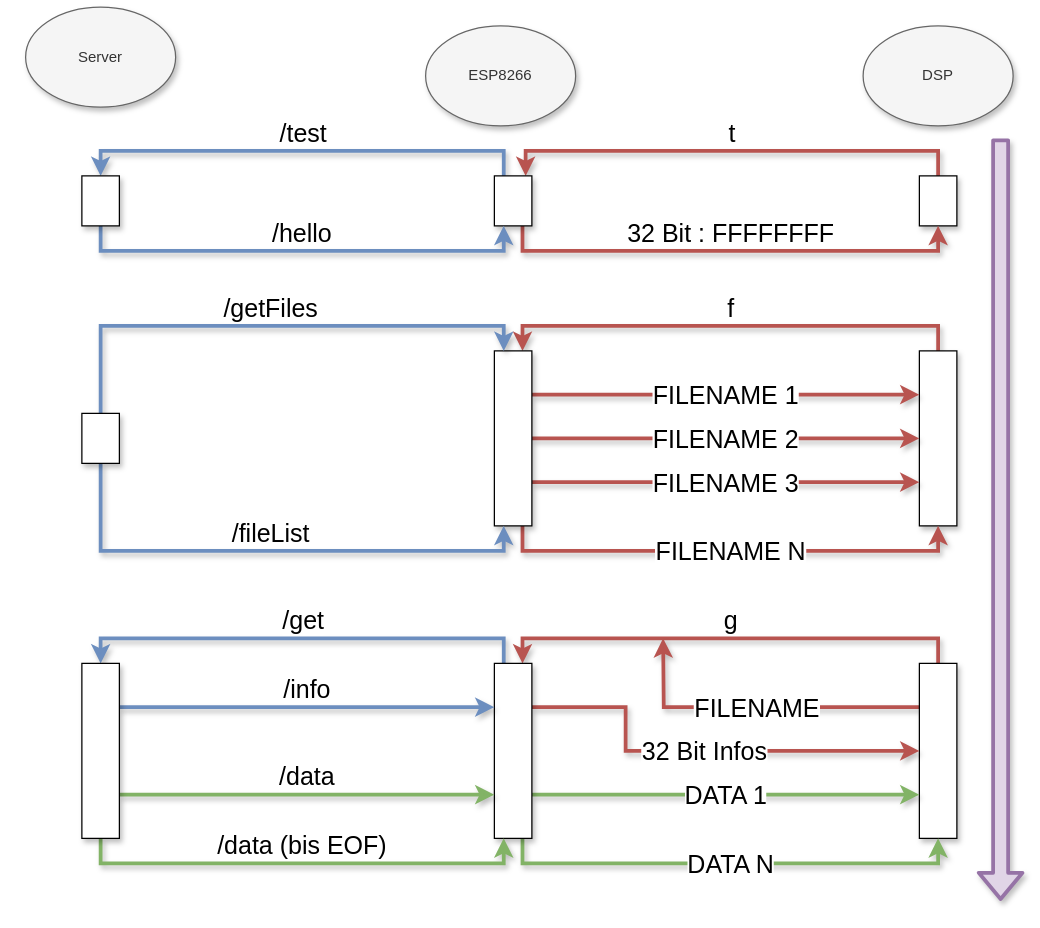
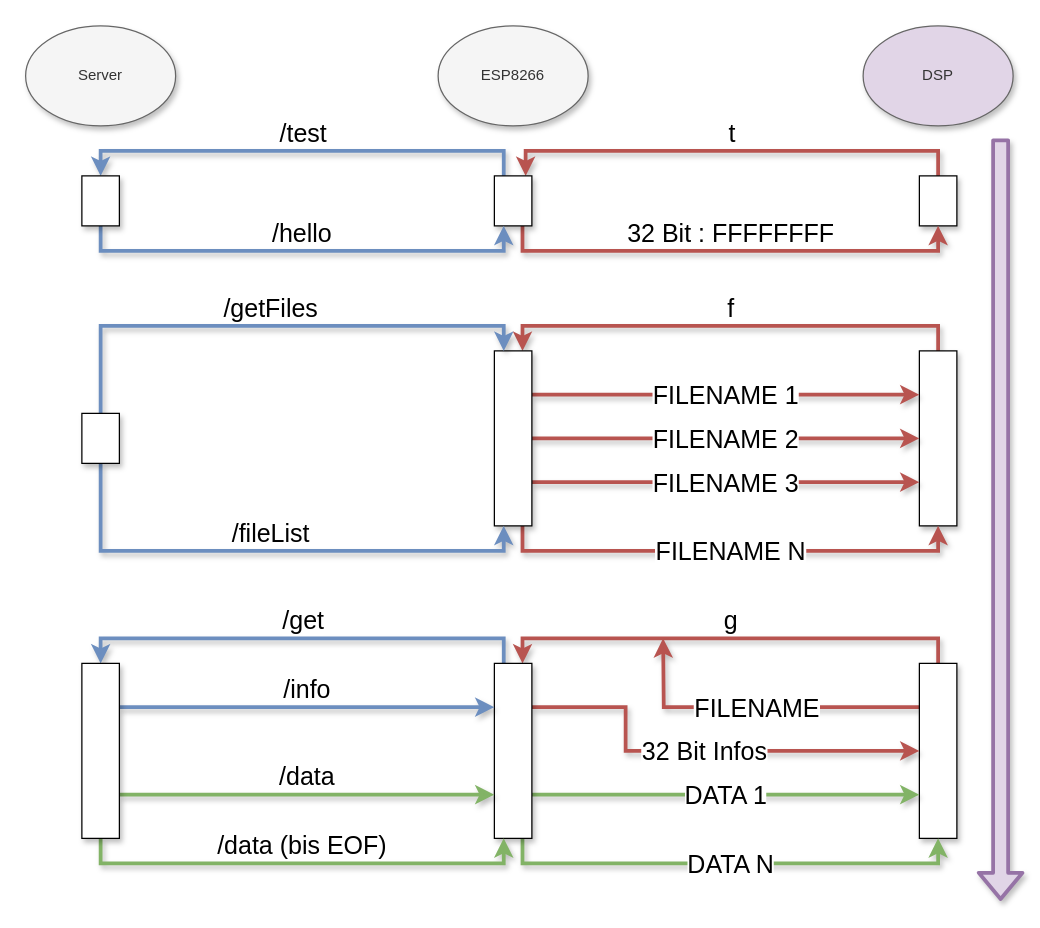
  <mxCell id="0" />
  <mxCell id="1" parent="0" />
- <mxCell id="2" value="Server" style="ellipse;whiteSpace=wrap;html=1;shadow=1;fillColor=#f5f5f5;strokeColor=#666666;fontColor=#333333;" vertex="1" parent="1"><mxGeometry x="20" y="5" width="120" height="80" as="geometry" /></mxCell>
- <mxCell id="3" value="DSP" style="ellipse;whiteSpace=wrap;html=1;shadow=1;fillColor=#f5f5f5;strokeColor=#666666;fontColor=#333333;" vertex="1" parent="1"><mxGeometry x="690" y="20" width="120" height="80" as="geometry" /></mxCell>
- <mxCell id="4" value="ESP8266" style="ellipse;whiteSpace=wrap;html=1;shadow=1;fillColor=#f5f5f5;strokeColor=#666666;fontColor=#333333;" vertex="1" parent="1"><mxGeometry x="340" y="20" width="120" height="80" as="geometry" /></mxCell>
+ <mxCell id="2" value="Server" style="ellipse;whiteSpace=wrap;html=1;shadow=1;fillColor=#f5f5f5;strokeColor=#666666;fontColor=#333333;" vertex="1" parent="1"><mxGeometry x="20" y="20" width="120" height="80" as="geometry" /></mxCell>
+ <mxCell id="3" value="DSP" style="ellipse;whiteSpace=wrap;html=1;shadow=1;fillColor=#e1d5e7;strokeColor=#666666;fontColor=#333333;" vertex="1" parent="1"><mxGeometry x="690" y="20" width="120" height="80" as="geometry" /></mxCell>
+ <mxCell id="4" value="ESP8266" style="ellipse;whiteSpace=wrap;html=1;shadow=1;fillColor=#f5f5f5;strokeColor=#666666;fontColor=#333333;" vertex="1" parent="1"><mxGeometry x="350" y="20" width="120" height="80" as="geometry" /></mxCell>
  <mxCell id="5" value="t" style="edgeStyle=orthogonalEdgeStyle;rounded=0;orthogonalLoop=1;jettySize=auto;html=1;exitX=0.5;exitY=0;exitDx=0;exitDy=0;fillColor=#f8cecc;strokeColor=#b85450;shadow=1;strokeWidth=3;labelPosition=center;verticalLabelPosition=top;align=center;verticalAlign=bottom;fontSize=20;" edge="1" parent="1" source="6" target="9"><mxGeometry relative="1" as="geometry"><Array as="points"><mxPoint x="750" y="120" /><mxPoint x="420" y="120" /></Array></mxGeometry></mxCell>
  <mxCell id="6" value="" style="rounded=0;whiteSpace=wrap;html=1;shadow=1;" vertex="1" parent="1"><mxGeometry x="735" y="140" width="30" height="40" as="geometry" /></mxCell>
  <mxCell id="7" value="32 Bit : FFFFFFFF" style="edgeStyle=orthogonalEdgeStyle;rounded=0;orthogonalLoop=1;jettySize=auto;html=1;exitX=0.75;exitY=1;exitDx=0;exitDy=0;entryX=0.5;entryY=1;entryDx=0;entryDy=0;shadow=1;strokeWidth=3;fillColor=#f8cecc;strokeColor=#b85450;labelPosition=center;verticalLabelPosition=top;align=center;verticalAlign=bottom;fontSize=20;" edge="1" parent="1" source="9" target="6"><mxGeometry relative="1" as="geometry" /></mxCell>
  <mxCell id="8" value="/test" style="edgeStyle=orthogonalEdgeStyle;rounded=0;orthogonalLoop=1;jettySize=auto;html=1;exitX=0.25;exitY=0;exitDx=0;exitDy=0;entryX=0.5;entryY=0;entryDx=0;entryDy=0;shadow=1;strokeWidth=3;fillColor=#dae8fc;strokeColor=#6c8ebf;labelPosition=center;verticalLabelPosition=top;align=center;verticalAlign=bottom;fontSize=20;" edge="1" parent="1" source="9" target="11"><mxGeometry relative="1" as="geometry" /></mxCell>
  <mxCell id="9" value="" style="rounded=0;whiteSpace=wrap;html=1;shadow=1;" vertex="1" parent="1"><mxGeometry x="395" y="140" width="30" height="40" as="geometry" /></mxCell>
  <mxCell id="10" value="/hello" style="edgeStyle=orthogonalEdgeStyle;rounded=0;orthogonalLoop=1;jettySize=auto;html=1;exitX=0.5;exitY=1;exitDx=0;exitDy=0;entryX=0.25;entryY=1;entryDx=0;entryDy=0;shadow=1;strokeWidth=3;fillColor=#dae8fc;strokeColor=#6c8ebf;labelPosition=center;verticalLabelPosition=top;align=center;verticalAlign=bottom;fontSize=20;" edge="1" parent="1" source="11" target="9"><mxGeometry relative="1" as="geometry" /></mxCell>
  <mxCell id="11" value="" style="rounded=0;whiteSpace=wrap;html=1;shadow=1;" vertex="1" parent="1"><mxGeometry x="65" y="140" width="30" height="40" as="geometry" /></mxCell>
  <mxCell id="12" value="f" style="edgeStyle=orthogonalEdgeStyle;rounded=0;orthogonalLoop=1;jettySize=auto;html=1;exitX=0.5;exitY=0;exitDx=0;exitDy=0;entryX=0.75;entryY=0;entryDx=0;entryDy=0;shadow=1;strokeWidth=3;fontSize=20;fillColor=#f8cecc;strokeColor=#b85450;labelPosition=center;verticalLabelPosition=top;align=center;verticalAlign=bottom;" edge="1" parent="1" source="13" target="18"><mxGeometry relative="1" as="geometry" /></mxCell>
  <mxCell id="13" value="" style="rounded=0;whiteSpace=wrap;html=1;shadow=1;" vertex="1" parent="1"><mxGeometry x="735" y="280" width="30" height="140" as="geometry" /></mxCell>
  <mxCell id="14" value="FILENAME 1" style="edgeStyle=orthogonalEdgeStyle;rounded=0;orthogonalLoop=1;jettySize=auto;html=1;exitX=1;exitY=0.25;exitDx=0;exitDy=0;entryX=0;entryY=0.25;entryDx=0;entryDy=0;shadow=1;strokeWidth=3;fontSize=20;fillColor=#f8cecc;strokeColor=#b85450;" edge="1" parent="1" source="18" target="13"><mxGeometry relative="1" as="geometry" /></mxCell>
  <mxCell id="15" value="FILENAME 2" style="edgeStyle=orthogonalEdgeStyle;rounded=0;orthogonalLoop=1;jettySize=auto;html=1;exitX=1;exitY=0.5;exitDx=0;exitDy=0;entryX=0;entryY=0.5;entryDx=0;entryDy=0;shadow=1;strokeWidth=3;fontSize=20;fillColor=#f8cecc;strokeColor=#b85450;" edge="1" parent="1" source="18" target="13"><mxGeometry relative="1" as="geometry" /></mxCell>
  <mxCell id="16" value="FILENAME 3" style="edgeStyle=orthogonalEdgeStyle;rounded=0;orthogonalLoop=1;jettySize=auto;html=1;exitX=1;exitY=0.75;exitDx=0;exitDy=0;entryX=0;entryY=0.75;entryDx=0;entryDy=0;shadow=1;strokeWidth=3;fontSize=20;fillColor=#f8cecc;strokeColor=#b85450;" edge="1" parent="1" source="18" target="13"><mxGeometry relative="1" as="geometry" /></mxCell>
  <mxCell id="17" value="FILENAME N" style="edgeStyle=orthogonalEdgeStyle;rounded=0;orthogonalLoop=1;jettySize=auto;html=1;exitX=0.75;exitY=1;exitDx=0;exitDy=0;entryX=0.5;entryY=1;entryDx=0;entryDy=0;shadow=1;strokeWidth=3;fontSize=20;fillColor=#f8cecc;strokeColor=#b85450;" edge="1" parent="1" source="18" target="13"><mxGeometry relative="1" as="geometry" /></mxCell>
  <mxCell id="18" value="" style="rounded=0;whiteSpace=wrap;html=1;shadow=1;" vertex="1" parent="1"><mxGeometry x="395" y="280" width="30" height="140" as="geometry" /></mxCell>
  <mxCell id="19" value="/getFiles" style="edgeStyle=orthogonalEdgeStyle;rounded=0;orthogonalLoop=1;jettySize=auto;html=1;exitX=0.5;exitY=0;exitDx=0;exitDy=0;entryX=0.25;entryY=0;entryDx=0;entryDy=0;shadow=1;strokeWidth=3;fontSize=20;fillColor=#dae8fc;strokeColor=#6c8ebf;labelPosition=center;verticalLabelPosition=top;align=center;verticalAlign=bottom;" edge="1" parent="1" source="21" target="18"><mxGeometry relative="1" as="geometry" /></mxCell>
  <mxCell id="20" value="/fileList" style="edgeStyle=orthogonalEdgeStyle;rounded=0;orthogonalLoop=1;jettySize=auto;html=1;exitX=0.5;exitY=1;exitDx=0;exitDy=0;entryX=0.25;entryY=1;entryDx=0;entryDy=0;shadow=1;strokeWidth=3;fontSize=20;fillColor=#dae8fc;strokeColor=#6c8ebf;labelPosition=center;verticalLabelPosition=top;align=center;verticalAlign=bottom;" edge="1" parent="1" source="21" target="18"><mxGeometry relative="1" as="geometry"><Array as="points"><mxPoint x="80" y="440" /><mxPoint x="403" y="440" /></Array></mxGeometry></mxCell>
  <mxCell id="21" value="" style="rounded=0;whiteSpace=wrap;html=1;shadow=1;" vertex="1" parent="1"><mxGeometry x="65" y="330" width="30" height="40" as="geometry" /></mxCell>
  <mxCell id="22" value="" style="shape=flexArrow;endArrow=classic;html=1;shadow=1;strokeWidth=3;fontSize=20;fillColor=#e1d5e7;strokeColor=#9673a6;" edge="1" parent="1"><mxGeometry width="50" height="50" relative="1" as="geometry"><mxPoint x="800" y="110" as="sourcePoint" /><mxPoint x="800" y="720" as="targetPoint" /></mxGeometry></mxCell>
  <mxCell id="23" value="g" style="edgeStyle=orthogonalEdgeStyle;rounded=0;orthogonalLoop=1;jettySize=auto;html=1;exitX=0.5;exitY=0;exitDx=0;exitDy=0;entryX=0.75;entryY=0;entryDx=0;entryDy=0;shadow=1;strokeWidth=3;fontSize=20;fillColor=#f8cecc;strokeColor=#b85450;labelPosition=center;verticalLabelPosition=top;align=center;verticalAlign=bottom;" edge="1" parent="1" source="25" target="30"><mxGeometry relative="1" as="geometry"><Array as="points"><mxPoint x="750" y="510" /><mxPoint x="418" y="510" /></Array></mxGeometry></mxCell>
  <mxCell id="24" value="FILENAME" style="edgeStyle=orthogonalEdgeStyle;rounded=0;orthogonalLoop=1;jettySize=auto;html=1;exitX=0;exitY=0.25;exitDx=0;exitDy=0;shadow=1;strokeWidth=3;fontSize=20;fillColor=#f8cecc;strokeColor=#b85450;" edge="1" parent="1" source="25"><mxGeometry relative="1" as="geometry"><mxPoint x="530" y="510" as="targetPoint" /></mxGeometry></mxCell>
  <mxCell id="25" value="" style="rounded=0;whiteSpace=wrap;html=1;shadow=1;" vertex="1" parent="1"><mxGeometry x="735" y="530" width="30" height="140" as="geometry" /></mxCell>
  <mxCell id="26" value="/get" style="edgeStyle=orthogonalEdgeStyle;rounded=0;orthogonalLoop=1;jettySize=auto;html=1;exitX=0.25;exitY=0;exitDx=0;exitDy=0;entryX=0.5;entryY=0;entryDx=0;entryDy=0;shadow=1;strokeWidth=3;fontSize=20;fillColor=#dae8fc;strokeColor=#6c8ebf;labelPosition=center;verticalLabelPosition=top;align=center;verticalAlign=bottom;" edge="1" parent="1" source="30" target="34"><mxGeometry relative="1" as="geometry" /></mxCell>
  <mxCell id="27" value="32 Bit Infos" style="edgeStyle=orthogonalEdgeStyle;rounded=0;orthogonalLoop=1;jettySize=auto;html=1;exitX=1;exitY=0.25;exitDx=0;exitDy=0;shadow=1;strokeWidth=3;fontSize=20;fillColor=#f8cecc;strokeColor=#b85450;" edge="1" parent="1" source="30" target="25"><mxGeometry relative="1" as="geometry"><Array as="points"><mxPoint x="500" y="565" /><mxPoint x="500" y="600" /></Array></mxGeometry></mxCell>
  <mxCell id="28" value="DATA 1" style="edgeStyle=orthogonalEdgeStyle;rounded=0;orthogonalLoop=1;jettySize=auto;html=1;exitX=1;exitY=0.75;exitDx=0;exitDy=0;entryX=0;entryY=0.75;entryDx=0;entryDy=0;shadow=1;strokeWidth=3;fontSize=20;fillColor=#d5e8d4;strokeColor=#82b366;" edge="1" parent="1" source="30" target="25"><mxGeometry relative="1" as="geometry" /></mxCell>
  <mxCell id="29" value="DATA N" style="edgeStyle=orthogonalEdgeStyle;rounded=0;orthogonalLoop=1;jettySize=auto;html=1;exitX=0.75;exitY=1;exitDx=0;exitDy=0;entryX=0.5;entryY=1;entryDx=0;entryDy=0;shadow=1;strokeWidth=3;fontSize=20;fillColor=#d5e8d4;strokeColor=#82b366;" edge="1" parent="1" source="30" target="25"><mxGeometry relative="1" as="geometry" /></mxCell>
  <mxCell id="30" value="" style="rounded=0;whiteSpace=wrap;html=1;shadow=1;" vertex="1" parent="1"><mxGeometry x="395" y="530" width="30" height="140" as="geometry" /></mxCell>
  <mxCell id="31" value="/info" style="edgeStyle=orthogonalEdgeStyle;rounded=0;orthogonalLoop=1;jettySize=auto;html=1;exitX=1;exitY=0.25;exitDx=0;exitDy=0;entryX=0;entryY=0.25;entryDx=0;entryDy=0;shadow=1;strokeWidth=3;fontSize=20;fillColor=#dae8fc;strokeColor=#6c8ebf;labelPosition=center;verticalLabelPosition=top;align=center;verticalAlign=bottom;" edge="1" parent="1" source="34" target="30"><mxGeometry relative="1" as="geometry" /></mxCell>
  <mxCell id="32" value="/data" style="edgeStyle=orthogonalEdgeStyle;rounded=0;orthogonalLoop=1;jettySize=auto;html=1;exitX=1;exitY=0.75;exitDx=0;exitDy=0;entryX=0;entryY=0.75;entryDx=0;entryDy=0;shadow=1;strokeWidth=3;fontSize=20;fillColor=#d5e8d4;strokeColor=#82b366;labelPosition=center;verticalLabelPosition=top;align=center;verticalAlign=bottom;" edge="1" parent="1" source="34" target="30"><mxGeometry relative="1" as="geometry" /></mxCell>
  <mxCell id="33" value="/data (bis EOF)" style="edgeStyle=orthogonalEdgeStyle;rounded=0;orthogonalLoop=1;jettySize=auto;html=1;exitX=0.5;exitY=1;exitDx=0;exitDy=0;entryX=0.25;entryY=1;entryDx=0;entryDy=0;shadow=1;strokeWidth=3;fontSize=20;fillColor=#d5e8d4;strokeColor=#82b366;labelPosition=center;verticalLabelPosition=top;align=center;verticalAlign=bottom;" edge="1" parent="1" source="34" target="30"><mxGeometry relative="1" as="geometry" /></mxCell>
  <mxCell id="34" value="" style="rounded=0;whiteSpace=wrap;html=1;shadow=1;" vertex="1" parent="1"><mxGeometry x="65" y="530" width="30" height="140" as="geometry" /></mxCell>
